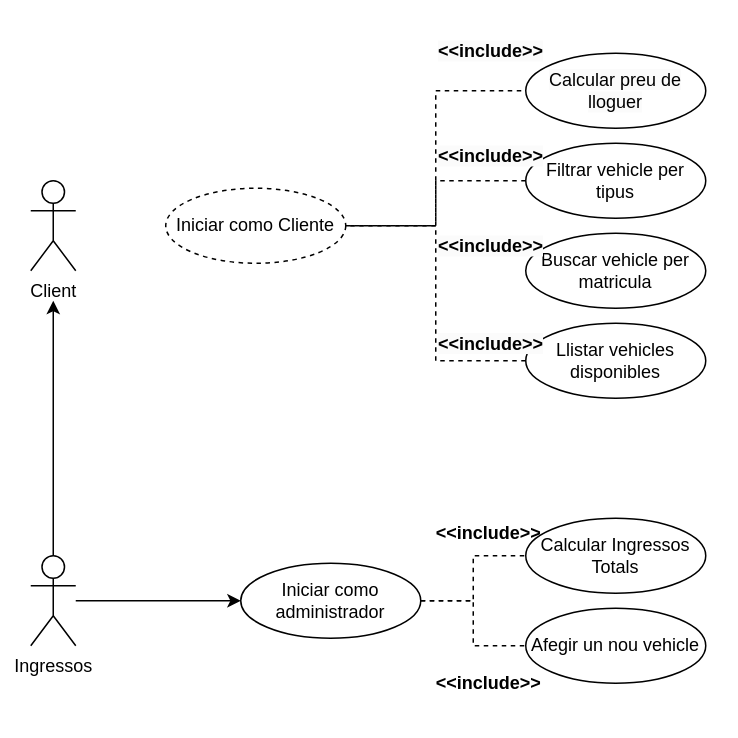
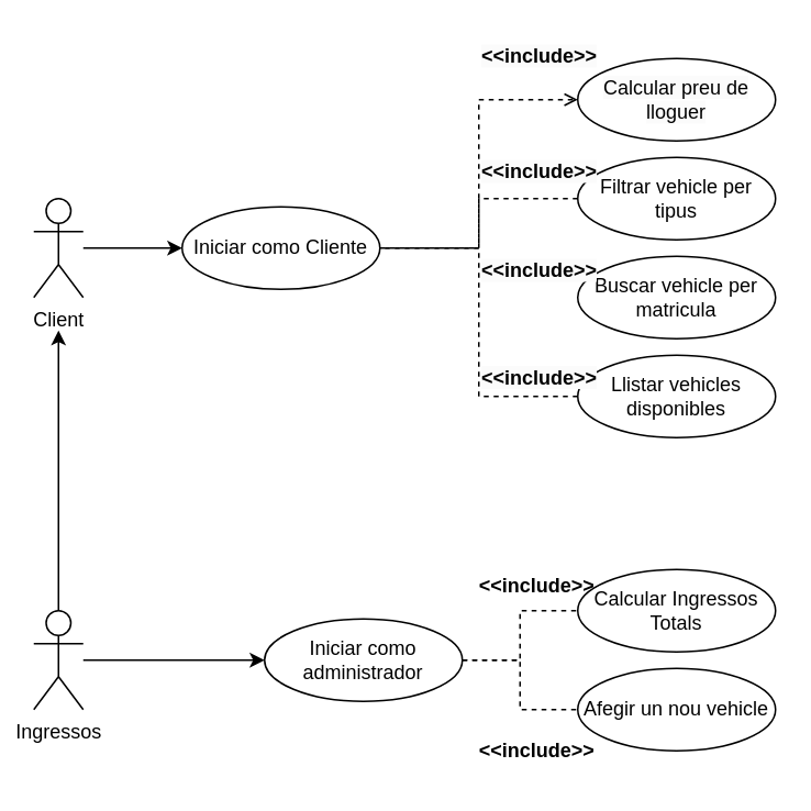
  <mxCell id="0" />
  <mxCell id="1" parent="0" />
+ <mxCell id="2" style="edgeStyle=orthogonalEdgeStyle;rounded=0;orthogonalLoop=1;jettySize=auto;html=1;entryX=0;entryY=0.5;entryDx=0;entryDy=0;" edge="1" parent="1" source="3" target="17"><mxGeometry relative="1" as="geometry" /></mxCell>
  <mxCell id="3" value="Client" style="shape=umlActor;verticalLabelPosition=bottom;verticalAlign=top;html=1;outlineConnect=0;" vertex="1" parent="1"><mxGeometry x="20" y="120" width="30" height="60" as="geometry" /></mxCell>
  <mxCell id="4" style="edgeStyle=orthogonalEdgeStyle;rounded=0;orthogonalLoop=1;jettySize=auto;html=1;entryX=0;entryY=0.5;entryDx=0;entryDy=0;" edge="1" parent="1" source="5" target="12"><mxGeometry relative="1" as="geometry" /></mxCell>
  <mxCell id="5" value="Ingressos" style="shape=umlActor;verticalLabelPosition=bottom;verticalAlign=top;html=1;outlineConnect=0;" vertex="1" parent="1"><mxGeometry x="20" y="370" width="30" height="60" as="geometry" /></mxCell>
  <mxCell id="6" value="&lt;span style=&quot;color: rgb(0, 0, 0); font-family: Helvetica; font-size: 12px; font-style: normal; font-variant-ligatures: normal; font-variant-caps: normal; font-weight: 400; letter-spacing: normal; orphans: 2; text-align: center; text-indent: 0px; text-transform: none; widows: 2; word-spacing: 0px; -webkit-text-stroke-width: 0px; white-space: normal; background-color: rgb(251, 251, 251); text-decoration-thickness: initial; text-decoration-style: initial; text-decoration-color: initial; float: none; display: inline !important;&quot;&gt;Calcular preu de lloguer&lt;/span&gt;" style="ellipse;whiteSpace=wrap;html=1;" vertex="1" parent="1"><mxGeometry x="350" y="35" width="120" height="50" as="geometry" /></mxCell>
  <mxCell id="7" value="Filtrar vehicle per tipus" style="ellipse;whiteSpace=wrap;html=1;" vertex="1" parent="1"><mxGeometry x="350" y="95" width="120" height="50" as="geometry" /></mxCell>
  <mxCell id="8" value="Buscar vehicle per matricula" style="ellipse;whiteSpace=wrap;html=1;" vertex="1" parent="1"><mxGeometry x="350" y="155" width="120" height="50" as="geometry" /></mxCell>
  <mxCell id="9" value="Llistar vehicles disponibles" style="ellipse;whiteSpace=wrap;html=1;" vertex="1" parent="1"><mxGeometry x="350" y="215" width="120" height="50" as="geometry" /></mxCell>
  <mxCell id="10" value="Calcular Ingressos Totals" style="ellipse;whiteSpace=wrap;html=1;" vertex="1" parent="1"><mxGeometry x="350" y="345" width="120" height="50" as="geometry" /></mxCell>
  <mxCell id="11" value="Afegir un nou vehicle" style="ellipse;whiteSpace=wrap;html=1;" vertex="1" parent="1"><mxGeometry x="350" y="405" width="120" height="50" as="geometry" /></mxCell>
  <mxCell id="12" value="Iniciar como administrador" style="ellipse;whiteSpace=wrap;html=1;" vertex="1" parent="1"><mxGeometry x="160" y="375" width="120" height="50" as="geometry" /></mxCell>
  <mxCell id="13" value="" style="endArrow=none;dashed=1;html=1;rounded=0;entryX=0;entryY=0.5;entryDx=0;entryDy=0;exitX=1;exitY=0.5;exitDx=0;exitDy=0;edgeStyle=orthogonalEdgeStyle;" edge="1" parent="1" source="12" target="10"><mxGeometry width="50" height="50" relative="1" as="geometry"><mxPoint x="60" y="220" as="sourcePoint" /><mxPoint x="110" y="170" as="targetPoint" /></mxGeometry></mxCell>
  <mxCell id="14" value="" style="endArrow=none;dashed=1;html=1;rounded=0;entryX=0;entryY=0.5;entryDx=0;entryDy=0;exitX=1;exitY=0.5;exitDx=0;exitDy=0;edgeStyle=orthogonalEdgeStyle;" edge="1" parent="1" source="12" target="11"><mxGeometry width="50" height="50" relative="1" as="geometry"><mxPoint x="290" y="410" as="sourcePoint" /><mxPoint x="360" y="380" as="targetPoint" /></mxGeometry></mxCell>
  <mxCell id="15" value="&lt;b&gt;&amp;lt;&amp;lt;include&amp;gt;&amp;gt;&lt;/b&gt;" style="text;html=1;align=center;verticalAlign=middle;resizable=0;points=[];autosize=1;strokeColor=none;fillColor=none;" vertex="1" parent="1"><mxGeometry x="280" y="340" width="90" height="30" as="geometry" /></mxCell>
  <mxCell id="16" value="&lt;b&gt;&amp;lt;&amp;lt;include&amp;gt;&amp;gt;&lt;/b&gt;" style="text;html=1;align=center;verticalAlign=middle;resizable=0;points=[];autosize=1;strokeColor=none;fillColor=none;" vertex="1" parent="1"><mxGeometry x="280" y="440" width="90" height="30" as="geometry" /></mxCell>
- <mxCell id="17" value="Iniciar como Cliente" style="ellipse;whiteSpace=wrap;html=1;dashed=1;" vertex="1" parent="1"><mxGeometry x="110" y="125" width="120" height="50" as="geometry" /></mxCell>
+ <mxCell id="17" value="Iniciar como Cliente" style="ellipse;whiteSpace=wrap;html=1;" vertex="1" parent="1"><mxGeometry x="110" y="125" width="120" height="50" as="geometry" /></mxCell>
  <mxCell id="18" value="" style="endArrow=none;dashed=1;html=1;rounded=0;exitX=0;exitY=0.5;exitDx=0;exitDy=0;entryX=1;entryY=0.5;entryDx=0;entryDy=0;edgeStyle=orthogonalEdgeStyle;" edge="1" parent="1" source="9" target="17"><mxGeometry width="50" height="50" relative="1" as="geometry"><mxPoint x="150" y="230" as="sourcePoint" /><mxPoint x="110" y="170" as="targetPoint" /></mxGeometry></mxCell>
  <mxCell id="19" value="" style="endArrow=none;dashed=1;html=1;rounded=0;exitX=0;exitY=0.5;exitDx=0;exitDy=0;entryX=1;entryY=0.5;entryDx=0;entryDy=0;edgeStyle=orthogonalEdgeStyle;" edge="1" parent="1" source="7" target="17"><mxGeometry width="50" height="50" relative="1" as="geometry"><mxPoint x="360" y="190" as="sourcePoint" /><mxPoint x="240" y="160" as="targetPoint" /></mxGeometry></mxCell>
- <mxCell id="20" value="" style="endArrow=none;dashed=1;html=1;rounded=0;exitX=1;exitY=0.5;exitDx=0;exitDy=0;entryX=0;entryY=0.5;entryDx=0;entryDy=0;edgeStyle=orthogonalEdgeStyle;" edge="1" parent="1" source="17" target="6"><mxGeometry width="50" height="50" relative="1" as="geometry"><mxPoint x="370" y="200" as="sourcePoint" /><mxPoint x="250" y="170" as="targetPoint" /></mxGeometry></mxCell>
+ <mxCell id="20" value="" style="endArrow=open;dashed=1;html=1;rounded=0;exitX=1;exitY=0.5;exitDx=0;exitDy=0;entryX=0;entryY=0.5;entryDx=0;entryDy=0;edgeStyle=orthogonalEdgeStyle;" edge="1" parent="1" source="17" target="6"><mxGeometry width="50" height="50" relative="1" as="geometry"><mxPoint x="370" y="200" as="sourcePoint" /><mxPoint x="250" y="170" as="targetPoint" /></mxGeometry></mxCell>
  <mxCell id="21" value="&lt;b style=&quot;forced-color-adjust: none; color: rgb(0, 0, 0); font-family: Helvetica; font-size: 12px; font-style: normal; font-variant-ligatures: normal; font-variant-caps: normal; letter-spacing: normal; orphans: 2; text-align: center; text-indent: 0px; text-transform: none; widows: 2; word-spacing: 0px; -webkit-text-stroke-width: 0px; white-space: nowrap; background-color: rgb(251, 251, 251); text-decoration-thickness: initial; text-decoration-style: initial; text-decoration-color: initial;&quot;&gt;&amp;lt;&amp;lt;include&amp;gt;&amp;gt;&lt;/b&gt;" style="text;whiteSpace=wrap;html=1;" vertex="1" parent="1"><mxGeometry x="290" y="20" width="100" height="40" as="geometry" /></mxCell>
  <mxCell id="22" value="&lt;b style=&quot;forced-color-adjust: none; color: rgb(0, 0, 0); font-family: Helvetica; font-size: 12px; font-style: normal; font-variant-ligatures: normal; font-variant-caps: normal; letter-spacing: normal; orphans: 2; text-align: center; text-indent: 0px; text-transform: none; widows: 2; word-spacing: 0px; -webkit-text-stroke-width: 0px; white-space: nowrap; background-color: rgb(251, 251, 251); text-decoration-thickness: initial; text-decoration-style: initial; text-decoration-color: initial;&quot;&gt;&amp;lt;&amp;lt;include&amp;gt;&amp;gt;&lt;/b&gt;" style="text;whiteSpace=wrap;html=1;" vertex="1" parent="1"><mxGeometry x="290" y="90" width="100" height="40" as="geometry" /></mxCell>
  <mxCell id="23" value="&lt;b style=&quot;forced-color-adjust: none; color: rgb(0, 0, 0); font-family: Helvetica; font-size: 12px; font-style: normal; font-variant-ligatures: normal; font-variant-caps: normal; letter-spacing: normal; orphans: 2; text-align: center; text-indent: 0px; text-transform: none; widows: 2; word-spacing: 0px; -webkit-text-stroke-width: 0px; white-space: nowrap; background-color: rgb(251, 251, 251); text-decoration-thickness: initial; text-decoration-style: initial; text-decoration-color: initial;&quot;&gt;&amp;lt;&amp;lt;include&amp;gt;&amp;gt;&lt;/b&gt;" style="text;whiteSpace=wrap;html=1;" vertex="1" parent="1"><mxGeometry x="290" y="150" width="100" height="40" as="geometry" /></mxCell>
  <mxCell id="24" value="&lt;b style=&quot;forced-color-adjust: none; color: rgb(0, 0, 0); font-family: Helvetica; font-size: 12px; font-style: normal; font-variant-ligatures: normal; font-variant-caps: normal; letter-spacing: normal; orphans: 2; text-align: center; text-indent: 0px; text-transform: none; widows: 2; word-spacing: 0px; -webkit-text-stroke-width: 0px; white-space: nowrap; background-color: rgb(251, 251, 251); text-decoration-thickness: initial; text-decoration-style: initial; text-decoration-color: initial;&quot;&gt;&amp;lt;&amp;lt;include&amp;gt;&amp;gt;&lt;/b&gt;" style="text;whiteSpace=wrap;html=1;" vertex="1" parent="1"><mxGeometry x="290" y="215" width="100" height="40" as="geometry" /></mxCell>
  <mxCell id="25" style="edgeStyle=orthogonalEdgeStyle;rounded=0;orthogonalLoop=1;jettySize=auto;html=1;entryX=0.5;entryY=1.333;entryDx=0;entryDy=0;entryPerimeter=0;" edge="1" parent="1" source="5" target="3"><mxGeometry relative="1" as="geometry" /></mxCell>
